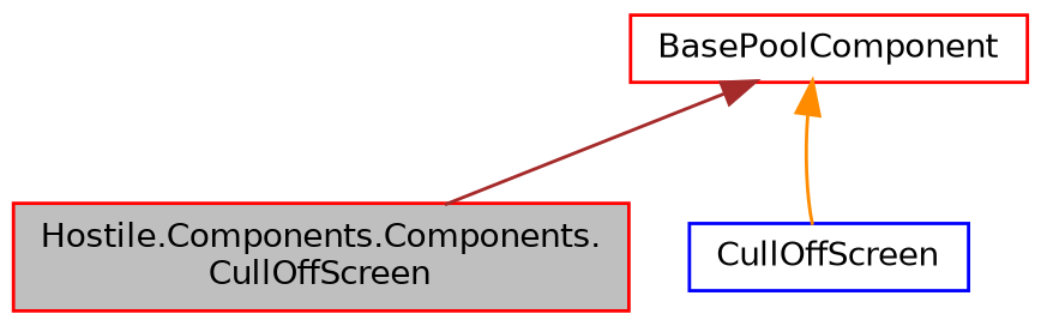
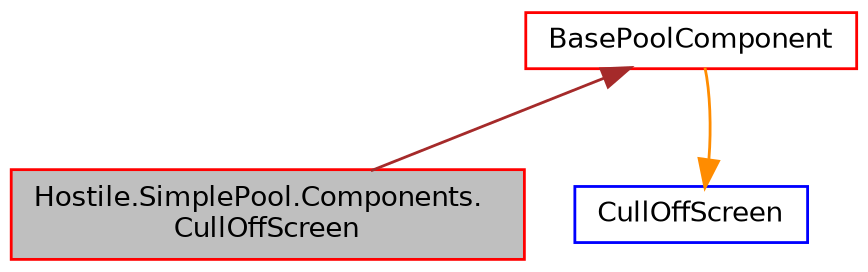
  digraph {
    node [color=red fillcolor=white fontname=Helvetica fontsize=10 shape=record style=filled]
    edge [dir=back fontname=Helvetica fontsize=10 labelfontname=Helvetica labelfontsize=10 style=solid]
-   n1 [fillcolor=grey75 fontcolor=black height=0.2 label="Hostile.Components.Components.\lCullOffScreen" width=0.4]
+   n1 [fillcolor=grey75 fontcolor=black height=0.2 label="Hostile.SimplePool.Components.\lCullOffScreen" width=0.4]
    n2 [height=0.2 label=BasePoolComponent width=0.4]
    n3 [color=blue height=0.2 label=CullOffScreen width=0.4]
    n2 -> n1 [color=brown]
-   n2 -> n3 [color=darkorange]
+   n3 -> n2 [color=darkorange]
  }
